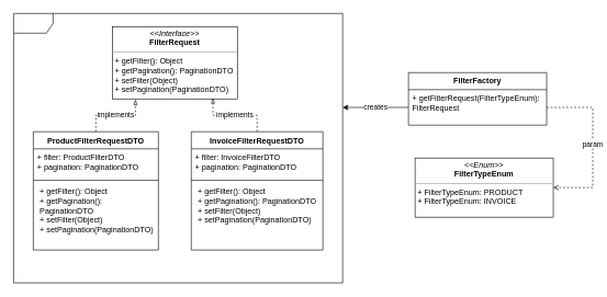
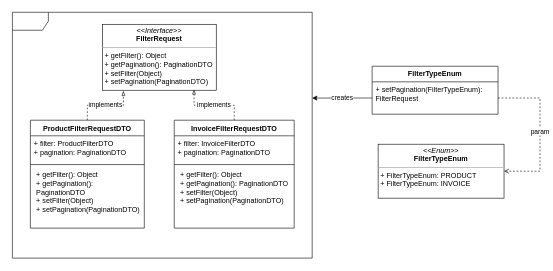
  <mxCell id="0" />
  <mxCell id="1" parent="0" />
  <mxCell id="2" value="implements" style="edgeStyle=orthogonalEdgeStyle;rounded=0;orthogonalLoop=1;jettySize=auto;html=1;entryX=0.805;entryY=0.987;entryDx=0;entryDy=0;entryPerimeter=0;dashed=1;endArrow=blockThin;endFill=0;" edge="1" parent="1" source="3" target="7"><mxGeometry relative="1" as="geometry" /></mxCell>
  <mxCell id="3" value="InvoiceFilterRequestDTO" style="swimlane;fontStyle=1;align=center;verticalAlign=top;childLayout=stackLayout;horizontal=1;startSize=26;horizontalStack=0;resizeParent=1;resizeParentMax=0;resizeLast=0;collapsible=1;marginBottom=0;whiteSpace=wrap;html=1;" vertex="1" parent="1"><mxGeometry x="290" y="200" width="200" height="180" as="geometry" /></mxCell>
  <mxCell id="4" value="+ filter: InvoiceFilterDTO&lt;br style=&quot;border-color: var(--border-color);&quot;&gt;+ pagination: PaginationDTO" style="text;strokeColor=none;fillColor=none;align=left;verticalAlign=top;spacingLeft=4;spacingRight=4;overflow=hidden;rotatable=0;points=[[0,0.5],[1,0.5]];portConstraint=eastwest;whiteSpace=wrap;html=1;" vertex="1" parent="3"><mxGeometry y="26" width="200" height="44" as="geometry" /></mxCell>
  <mxCell id="5" value="" style="line;strokeWidth=1;fillColor=none;align=left;verticalAlign=middle;spacingTop=-1;spacingLeft=3;spacingRight=3;rotatable=0;labelPosition=right;points=[];portConstraint=eastwest;strokeColor=inherit;" vertex="1" parent="3"><mxGeometry y="70" width="200" height="8" as="geometry" /></mxCell>
  <mxCell id="6" value="&lt;p style=&quot;border-color: var(--border-color); margin: 0px 0px 0px 4px;&quot;&gt;+ getFilter(): Object&lt;/p&gt;&lt;p style=&quot;border-color: var(--border-color); margin: 0px 0px 0px 4px;&quot;&gt;+ getPagination(): PaginationDTO&lt;/p&gt;&lt;p style=&quot;border-color: var(--border-color); margin: 0px 0px 0px 4px;&quot;&gt;+ setFilter(Object)&lt;/p&gt;&lt;p style=&quot;border-color: var(--border-color); margin: 0px 0px 0px 4px;&quot;&gt;+ setPagination(PaginationDTO)&lt;/p&gt;" style="text;strokeColor=none;fillColor=none;align=left;verticalAlign=top;spacingLeft=4;spacingRight=4;overflow=hidden;rotatable=0;points=[[0,0.5],[1,0.5]];portConstraint=eastwest;whiteSpace=wrap;html=1;" vertex="1" parent="3"><mxGeometry y="78" width="200" height="102" as="geometry" /></mxCell>
  <mxCell id="7" value="&lt;p style=&quot;margin:0px;margin-top:4px;text-align:center;&quot;&gt;&lt;i&gt;&amp;lt;&amp;lt;Interface&amp;gt;&amp;gt;&lt;/i&gt;&lt;br&gt;&lt;b&gt;FilterRequest&lt;/b&gt;&lt;/p&gt;&lt;hr size=&quot;1&quot;&gt;&lt;p style=&quot;margin:0px;margin-left:4px;&quot;&gt;+ getFilter(): Object&lt;/p&gt;&lt;p style=&quot;margin:0px;margin-left:4px;&quot;&gt;+ getPagination(): PaginationDTO&lt;/p&gt;&lt;p style=&quot;margin:0px;margin-left:4px;&quot;&gt;+ setFilter(Object)&lt;/p&gt;&lt;p style=&quot;margin:0px;margin-left:4px;&quot;&gt;+ setPagination(PaginationDTO)&lt;/p&gt;" style="verticalAlign=top;align=left;overflow=fill;fontSize=12;fontFamily=Helvetica;html=1;whiteSpace=wrap;" vertex="1" parent="1"><mxGeometry x="170" y="40" width="190" height="110" as="geometry" /></mxCell>
  <mxCell id="8" value="implements" style="edgeStyle=orthogonalEdgeStyle;rounded=0;orthogonalLoop=1;jettySize=auto;html=1;entryX=0.185;entryY=1.009;entryDx=0;entryDy=0;entryPerimeter=0;dashed=1;endArrow=blockThin;endFill=0;" edge="1" parent="1" source="9" target="7"><mxGeometry relative="1" as="geometry" /></mxCell>
  <mxCell id="9" value="ProductFilterRequestDTO" style="swimlane;fontStyle=1;align=center;verticalAlign=top;childLayout=stackLayout;horizontal=1;startSize=26;horizontalStack=0;resizeParent=1;resizeParentMax=0;resizeLast=0;collapsible=1;marginBottom=0;whiteSpace=wrap;html=1;" vertex="1" parent="1"><mxGeometry x="50" y="200" width="190" height="180" as="geometry" /></mxCell>
  <mxCell id="10" value="+ filter: ProductFilterDTO&lt;br&gt;+ pagination: PaginationDTO" style="text;strokeColor=none;fillColor=none;align=left;verticalAlign=top;spacingLeft=4;spacingRight=4;overflow=hidden;rotatable=0;points=[[0,0.5],[1,0.5]];portConstraint=eastwest;whiteSpace=wrap;html=1;" vertex="1" parent="9"><mxGeometry y="26" width="190" height="44" as="geometry" /></mxCell>
  <mxCell id="11" value="" style="line;strokeWidth=1;fillColor=none;align=left;verticalAlign=middle;spacingTop=-1;spacingLeft=3;spacingRight=3;rotatable=0;labelPosition=right;points=[];portConstraint=eastwest;strokeColor=inherit;" vertex="1" parent="9"><mxGeometry y="70" width="190" height="8" as="geometry" /></mxCell>
  <mxCell id="12" value="&lt;p style=&quot;border-color: var(--border-color); margin: 0px 0px 0px 4px;&quot;&gt;+ getFilter(): Object&lt;/p&gt;&lt;p style=&quot;border-color: var(--border-color); margin: 0px 0px 0px 4px;&quot;&gt;+ getPagination(): PaginationDTO&lt;/p&gt;&lt;p style=&quot;border-color: var(--border-color); margin: 0px 0px 0px 4px;&quot;&gt;+ setFilter(Object)&lt;/p&gt;&lt;p style=&quot;border-color: var(--border-color); margin: 0px 0px 0px 4px;&quot;&gt;+ setPagination(PaginationDTO)&lt;/p&gt;" style="text;strokeColor=none;fillColor=none;align=left;verticalAlign=top;spacingLeft=4;spacingRight=4;overflow=hidden;rotatable=0;points=[[0,0.5],[1,0.5]];portConstraint=eastwest;whiteSpace=wrap;html=1;" vertex="1" parent="9"><mxGeometry y="78" width="190" height="102" as="geometry" /></mxCell>
  <mxCell id="13" value="" style="shape=umlFrame;whiteSpace=wrap;html=1;pointerEvents=0;" vertex="1" parent="1"><mxGeometry x="20" y="20" width="500" height="410" as="geometry" /></mxCell>
- <mxCell id="14" value="&lt;b&gt;FilterFactory&lt;/b&gt;" style="swimlane;fontStyle=0;childLayout=stackLayout;horizontal=1;startSize=26;fillColor=none;horizontalStack=0;resizeParent=1;resizeParentMax=0;resizeLast=0;collapsible=1;marginBottom=0;whiteSpace=wrap;html=1;" vertex="1" parent="1"><mxGeometry x="620" y="110" width="210" height="80" as="geometry" /></mxCell>
- <mxCell id="15" value="+ getFilterRequest(FilterTypeEnum): FilterRequest" style="text;strokeColor=none;fillColor=none;align=left;verticalAlign=top;spacingLeft=4;spacingRight=4;overflow=hidden;rotatable=0;points=[[0,0.5],[1,0.5]];portConstraint=eastwest;whiteSpace=wrap;html=1;" vertex="1" parent="14"><mxGeometry y="26" width="210" height="54" as="geometry" /></mxCell>
+ <mxCell id="14" value="&lt;b&gt;FilterTypeEnum&lt;/b&gt;" style="swimlane;fontStyle=0;childLayout=stackLayout;horizontal=1;startSize=26;fillColor=none;horizontalStack=0;resizeParent=1;resizeParentMax=0;resizeLast=0;collapsible=1;marginBottom=0;whiteSpace=wrap;html=1;" vertex="1" parent="1"><mxGeometry x="620" y="110" width="210" height="80" as="geometry" /></mxCell>
+ <mxCell id="15" value="+ setPagination(FilterTypeEnum): FilterRequest" style="text;strokeColor=none;fillColor=none;align=left;verticalAlign=top;spacingLeft=4;spacingRight=4;overflow=hidden;rotatable=0;points=[[0,0.5],[1,0.5]];portConstraint=eastwest;whiteSpace=wrap;html=1;" vertex="1" parent="14"><mxGeometry y="26" width="210" height="54" as="geometry" /></mxCell>
  <mxCell id="16" value="&lt;p style=&quot;margin:0px;margin-top:4px;text-align:center;&quot;&gt;&lt;i&gt;&amp;lt;&amp;lt;Enum&amp;gt;&amp;gt;&lt;/i&gt;&lt;br&gt;&lt;b&gt;FilterTypeEnum&lt;/b&gt;&lt;/p&gt;&lt;hr size=&quot;1&quot;&gt;&lt;p style=&quot;margin:0px;margin-left:4px;&quot;&gt;+ FilterTypeEnum: PRODUCT&lt;br&gt;+ FilterTypeEnum: INVOICE&lt;/p&gt;&lt;p style=&quot;margin:0px;margin-left:4px;&quot;&gt;&lt;br&gt;&lt;/p&gt;" style="verticalAlign=top;align=left;overflow=fill;fontSize=12;fontFamily=Helvetica;html=1;whiteSpace=wrap;" vertex="1" parent="1"><mxGeometry x="630" y="240" width="210" height="90" as="geometry" /></mxCell>
  <mxCell id="17" value="param" style="edgeStyle=orthogonalEdgeStyle;rounded=0;orthogonalLoop=1;jettySize=auto;html=1;entryX=1;entryY=0.5;entryDx=0;entryDy=0;exitX=1;exitY=0.5;exitDx=0;exitDy=0;dashed=1;endArrow=open;endFill=0;" edge="1" parent="1" source="15" target="16"><mxGeometry relative="1" as="geometry"><mxPoint x="810" y="163" as="sourcePoint" /><Array as="points"><mxPoint x="900" y="163" /><mxPoint x="900" y="285" /></Array></mxGeometry></mxCell>
  <mxCell id="18" value="creates" style="edgeStyle=orthogonalEdgeStyle;rounded=0;orthogonalLoop=1;jettySize=auto;html=1;entryX=1;entryY=0.349;entryDx=0;entryDy=0;entryPerimeter=0;" edge="1" parent="1" source="15" target="13"><mxGeometry relative="1" as="geometry" /></mxCell>
